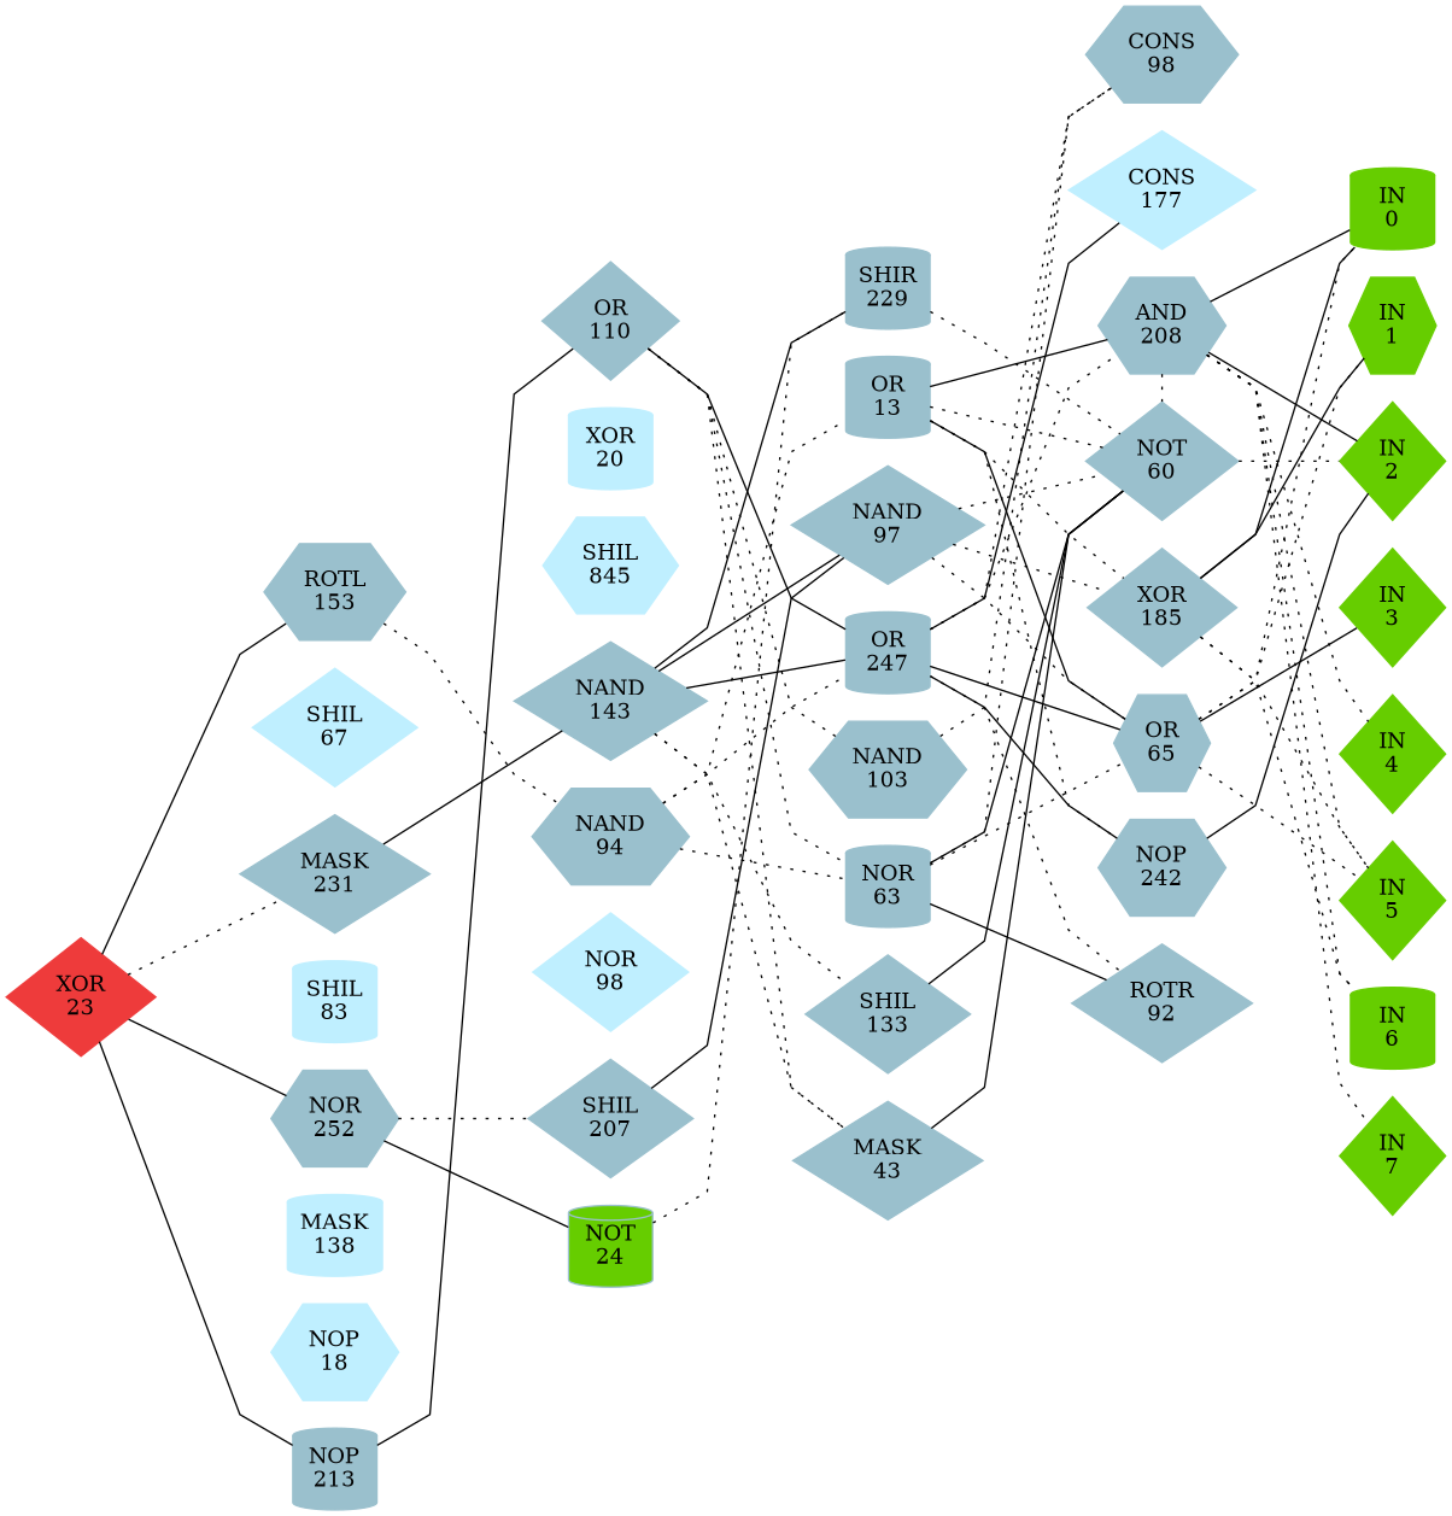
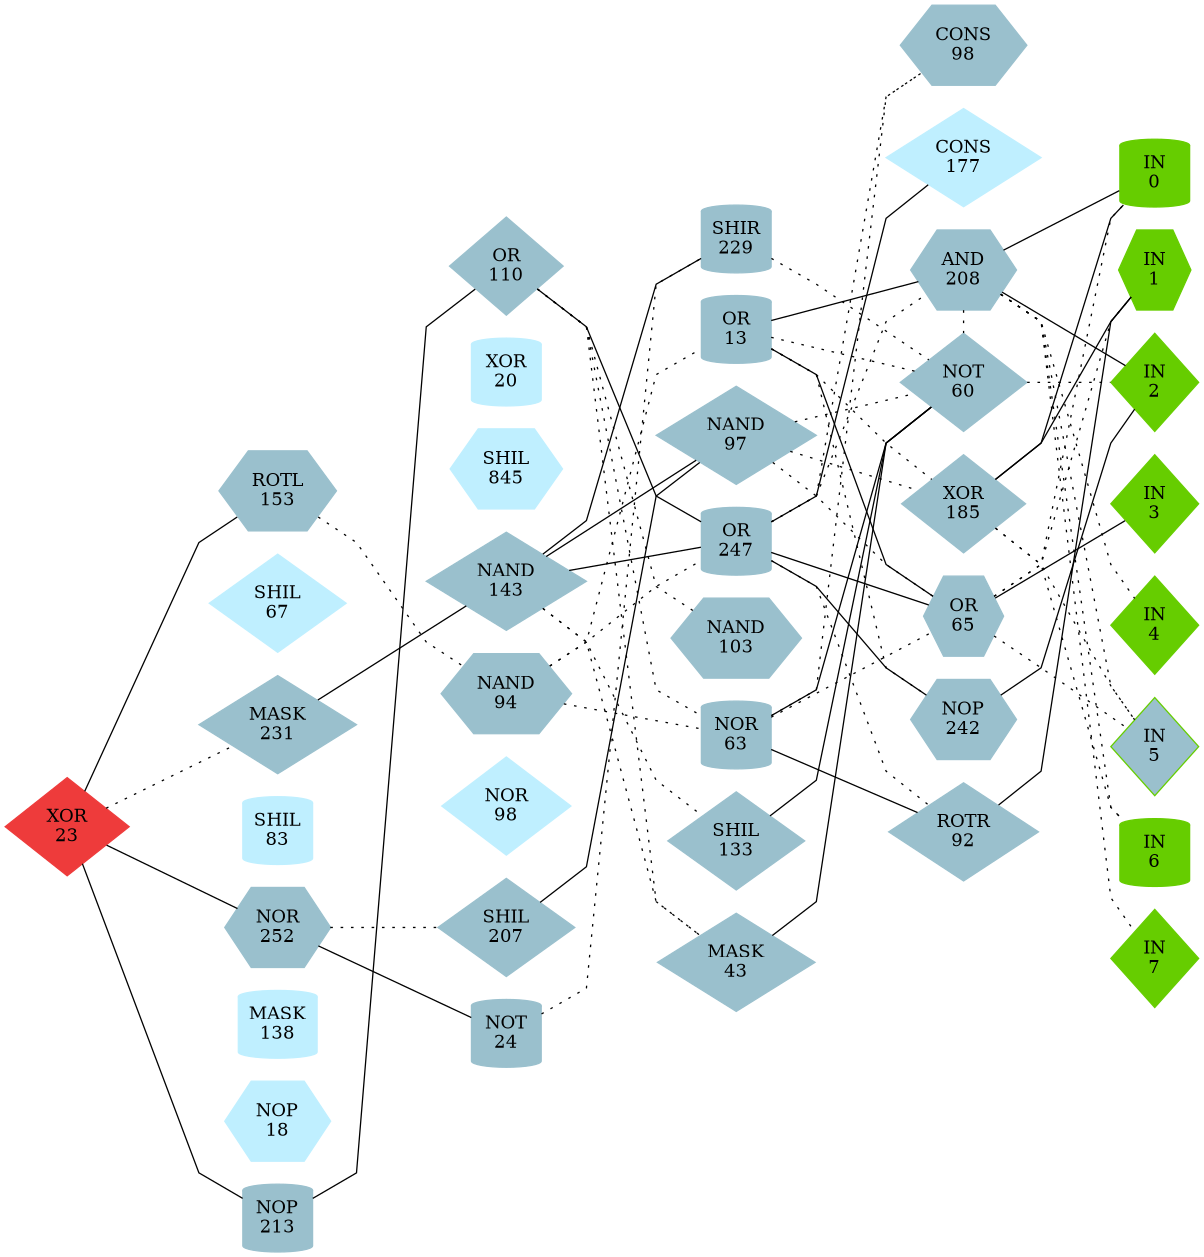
  graph {
    ordering=out
    rankdir=LR
    ranksep=0.75
    splines=polyline
    node [color=lightblue3 shape=diamond style=filled]
    edge [style=invis]
    n1 [color=chartreuse3 label="IN\n0" shape=cylinder]
    n2 [color=chartreuse3 label="IN\n1" shape=hexagon]
    n3 [color=chartreuse3 label="IN\n2"]
    n4 [color=chartreuse3 label="IN\n3"]
    n5 [color=chartreuse3 label="IN\n4"]
-   n6 [color=chartreuse3 label="IN\n5"]
+   n6 [color=chartreuse3 label="IN\n5" fillcolor=lightblue3]
    n7 [color=chartreuse3 label="IN\n6" shape=cylinder]
    n8 [color=chartreuse3 label="IN\n7"]
    n9 [label="NOT\n60"]
    n10 [label="ROTR\n92"]
    n11 [label="CONS\n98" shape=hexagon]
    n12 [color=lightblue1 label="CONS\n177"]
    n13 [label="AND\n208" shape=hexagon]
    n14 [label="XOR\n185"]
    n15 [label="OR\n65" shape=hexagon]
    n16 [label="NOP\n242" shape=hexagon]
    n17 [label="SHIR\n229" shape=cylinder]
    n18 [label="OR\n13" shape=cylinder]
    n19 [label="NAND\n97"]
    n20 [label="OR\n247" shape=cylinder]
    n21 [label="NAND\n103" shape=hexagon]
    n22 [label="NOR\n63" shape=cylinder]
    n23 [label="SHIL\n133"]
    n24 [label="MASK\n43"]
    n25 [label="OR\n110"]
    n26 [color=lightblue1 label="XOR\n20" shape=cylinder]
    n27 [color=lightblue1 label="SHIL\n845" shape=hexagon]
    n28 [label="NAND\n143"]
    n29 [label="NAND\n94" shape=hexagon]
    n30 [color=lightblue1 label="NOR\n98"]
    n31 [label="SHIL\n207"]
-   n32 [label="NOT\n24" shape=cylinder fillcolor=chartreuse3]
+   n32 [label="NOT\n24" shape=cylinder]
    n33 [label="ROTL\n153" shape=hexagon]
    n34 [color=lightblue1 label="SHIL\n67"]
    n35 [label="MASK\n231"]
    n36 [color=lightblue1 label="SHIL\n83" shape=cylinder]
    n37 [label="NOR\n252" shape=hexagon]
    n38 [color=lightblue1 label="MASK\n138" shape=cylinder]
    n39 [color=lightblue1 label="NOP\n18" shape=hexagon]
    n40 [label="NOP\n213" shape=cylinder]
    n41 [color=brown2 label="XOR\n23"]
    subgraph sub_1 {
      rank=same
      n1
      n2
      n3
      n4
      n5
      n6
      n7
      n8
    }
    subgraph sub_2 {
      rank=same
      n9
      n10
      n11
      n12
      n13
      n14
      n15
      n16
    }
    subgraph sub_3 {
      rank=same
      n17
      n18
      n19
      n20
      n21
      n22
      n23
      n24
    }
    subgraph sub_4 {
      rank=same
      n25
      n26
      n27
      n28
      n29
      n30
      n31
      n32
    }
    subgraph sub_5 {
      rank=same
      n33
      n34
      n35
      n36
      n37
      n38
      n39
      n40
    }
    subgraph sub_6 {
      rank=same
      n41
    }
    n1 -- n2
    n2 -- n3
    n3 -- n4
    n4 -- n5
    n5 -- n6
    n6 -- n7
    n7 -- n8
    n9 -- n3 [style=dotted]
    n9 -- n10
+   n10 -- n2 [style=solid]
    n10 -- n11
    n11 -- n12
    n12 -- n13
    n13 -- n1 [style=solid]
    n13 -- n3 [style=solid]
    n13 -- n5 [style=dotted]
    n13 -- n6 [style=dotted]
    n13 -- n7 [style=dotted]
    n13 -- n8 [style=dotted]
    n13 -- n9 [style=dotted]
    n13 -- n14
    n14 -- n1 [style=solid]
    n14 -- n2 [style=solid]
    n14 -- n6 [style=dotted]
    n14 -- n7 [style=dotted]
    n14 -- n15
    n15 -- n1 [style=dotted]
    n15 -- n2 [style=dotted]
    n15 -- n4 [style=solid]
    n15 -- n6 [style=dotted]
    n15 -- n16
    n16 -- n3 [style=solid]
    n17 -- n9 [style=dotted]
    n17 -- n18
    n18 -- n9 [style=dotted]
    n18 -- n13 [style=solid]
    n18 -- n14 [style=dotted]
    n18 -- n15 [style=solid]
    n18 -- n16 [style=dotted]
    n18 -- n19
    n19 -- n9 [style=dotted]
    n19 -- n14 [style=dotted]
    n19 -- n15 [style=dotted]
    n19 -- n20
    n20 -- n10 [style=dotted]
    n20 -- n11 [style=dotted]
    n20 -- n12 [style=solid]
    n20 -- n13 [style=dotted]
    n20 -- n15 [style=solid]
    n20 -- n16 [style=solid]
    n20 -- n21
-   n21 -- n11 [style=dotted]
    n21 -- n22
    n22 -- n9 [style=solid]
    n22 -- n10 [style=solid]
    n22 -- n11 [style=dotted]
    n22 -- n15 [style=dotted]
    n22 -- n23
    n23 -- n9 [style=solid]
    n23 -- n24
    n24 -- n9 [style=solid]
    n25 -- n20 [style=solid]
    n25 -- n21 [style=dotted]
    n25 -- n22 [style=dotted]
    n25 -- n24 [style=dotted]
    n25 -- n26
    n26 -- n27
    n27 -- n28
    n28 -- n17 [style=solid]
    n28 -- n19 [style=solid]
    n28 -- n20 [style=solid]
    n28 -- n23 [style=dotted]
    n28 -- n24 [style=dotted]
    n28 -- n29
    n29 -- n18 [style=dotted]
    n29 -- n20 [style=dotted]
    n29 -- n22 [style=dotted]
    n29 -- n30
    n30 -- n31
    n31 -- n19 [style=solid]
    n31 -- n32
    n32 -- n17 [style=dotted]
    n33 -- n29 [style=dotted]
    n33 -- n34
    n34 -- n35
    n35 -- n28 [style=solid]
    n35 -- n36
    n36 -- n37
    n37 -- n31 [style=dotted]
    n37 -- n32 [style=solid]
    n37 -- n38
    n38 -- n39
    n39 -- n40
    n40 -- n25 [style=solid]
    n41 -- n33 [style=solid]
    n41 -- n35 [style=dotted]
    n41 -- n37 [style=solid]
    n41 -- n40 [style=solid]
    n41 -- n41
  }
